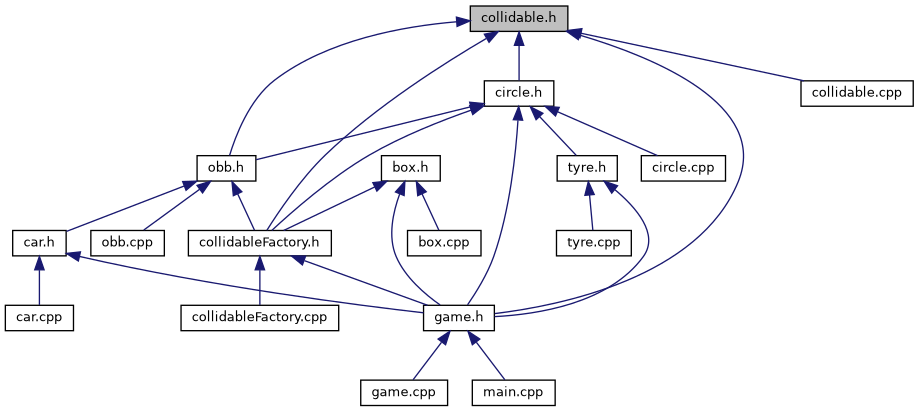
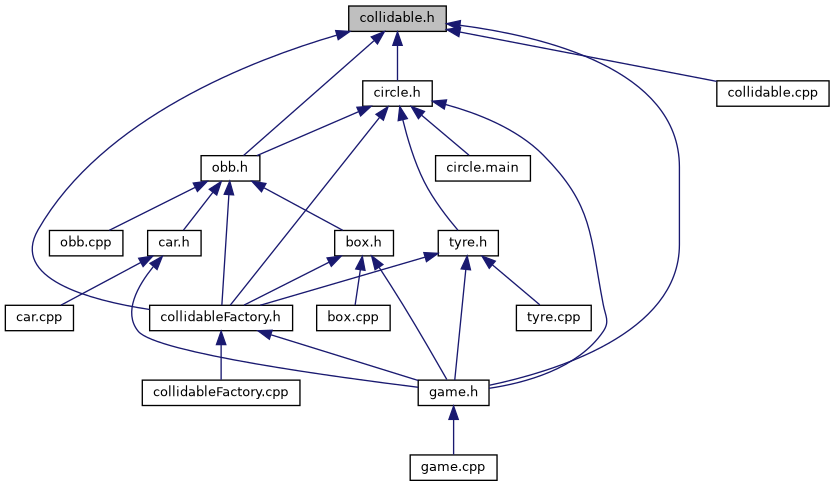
  digraph {
    node [color=black fillcolor=white fontname=Helvetica fontsize=10 shape=record style=filled]
    edge [color=midnightblue dir=back fontname=Helvetica fontsize=10 labelfontname=Helvetica labelfontsize=10 style=solid]
    n1 [fillcolor=grey75 fontcolor=black height=0.2 label="collidable.h" width=0.4]
    n2 [height=0.2 label="obb.h" width=0.4]
    n3 [height=0.2 label="collidableFactory.h" width=0.4]
    n4 [height=0.2 label="game.h" width=0.4]
    n5 [height=0.2 label="circle.h" width=0.4]
    n6 [height=0.2 label="collidable.cpp" width=0.4]
    n7 [height=0.2 label="box.h" width=0.4]
    n8 [height=0.2 label="car.h" width=0.4]
    n9 [height=0.2 label="obb.cpp" width=0.4]
    n10 [height=0.2 label="collidableFactory.cpp" width=0.4]
    n11 [height=0.2 label="game.cpp" width=0.4]
-   n12 [height=0.2 label="main.cpp" width=0.4]
    n13 [height=0.2 label="tyre.h" width=0.4]
-   n14 [height=0.2 label="circle.cpp" width=0.4]
+   n14 [height=0.2 label="circle.main" width=0.4]
    n15 [height=0.2 label="box.cpp" width=0.4]
    n16 [height=0.2 label="car.cpp" width=0.4]
    n17 [height=0.2 label="tyre.cpp" width=0.4]
    n1 -> n2
    n1 -> n3
    n1 -> n4
    n1 -> n5
    n1 -> n6
    n2 -> n3
+   n2 -> n7
    n2 -> n8
    n2 -> n9
    n3 -> n4
    n3 -> n10
    n4 -> n11
-   n4 -> n12
    n5 -> n2
    n5 -> n3
    n5 -> n4
    n5 -> n13
    n5 -> n14
    n7 -> n3
    n7 -> n4
    n7 -> n15
    n8 -> n4
    n8 -> n16
+   n13 -> n3
    n13 -> n4
    n13 -> n17
  }
